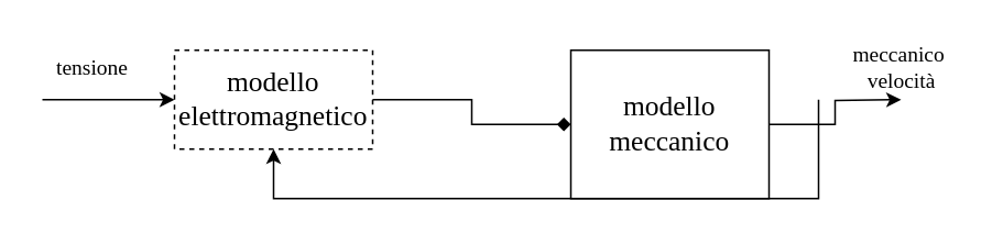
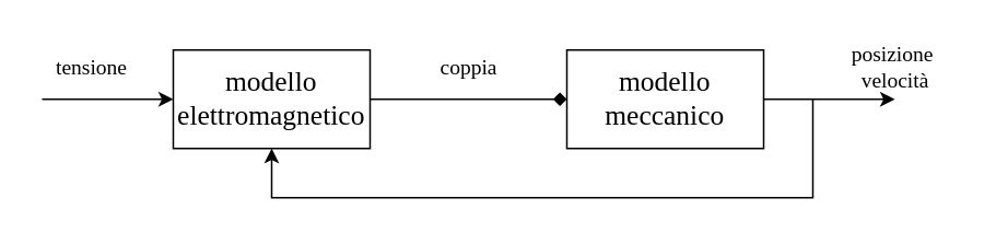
  <mxCell id="0" />
  <mxCell id="1" parent="0" />
  <mxCell id="2" style="edgeStyle=orthogonalEdgeStyle;rounded=0;orthogonalLoop=1;jettySize=auto;html=1;entryX=0;entryY=0.5;entryDx=0;entryDy=0;fontFamily=Times New Roman;fontSize=13;endArrow=diamond;" edge="1" parent="1" source="3" target="5"><mxGeometry relative="1" as="geometry" /></mxCell>
- <mxCell id="3" value="modello elettromagnetico" style="rounded=0;whiteSpace=wrap;html=1;fillColor=none;fontFamily=Times New Roman;fontSize=17;dashed=1;" vertex="1" parent="1"><mxGeometry x="105" y="30" width="120" height="60" as="geometry" /></mxCell>
+ <mxCell id="3" value="modello elettromagnetico" style="rounded=0;whiteSpace=wrap;html=1;fillColor=none;fontFamily=Times New Roman;fontSize=17;" vertex="1" parent="1"><mxGeometry x="105" y="30" width="120" height="60" as="geometry" /></mxCell>
  <mxCell id="4" style="edgeStyle=orthogonalEdgeStyle;rounded=0;orthogonalLoop=1;jettySize=auto;html=1;fontFamily=Times New Roman;fontSize=13;" edge="1" parent="1" source="5"><mxGeometry relative="1" as="geometry"><mxPoint x="545" y="60" as="targetPoint" /></mxGeometry></mxCell>
- <mxCell id="5" value="modello meccanico" style="rounded=0;whiteSpace=wrap;html=1;fillColor=none;fontFamily=Times New Roman;fontSize=17;" vertex="1" parent="1"><mxGeometry x="345" y="30" width="120" height="90" as="geometry" /></mxCell>
- <mxCell id="6" value="meccanico&amp;nbsp;&lt;div style=&quot;font-size: 13px;&quot;&gt;velocità&lt;/div&gt;" style="text;html=1;align=center;verticalAlign=middle;resizable=0;points=[];autosize=1;strokeColor=none;fillColor=none;fontFamily=Times New Roman;fontSize=13;" vertex="1" parent="1"><mxGeometry x="505" y="20" width="80" height="40" as="geometry" /></mxCell>
+ <mxCell id="5" value="modello meccanico" style="rounded=0;whiteSpace=wrap;html=1;fillColor=none;fontFamily=Times New Roman;fontSize=17;" vertex="1" parent="1"><mxGeometry x="345" y="30" width="120" height="60" as="geometry" /></mxCell>
+ <mxCell id="6" value="posizione&amp;nbsp;&lt;div style=&quot;font-size: 13px;&quot;&gt;velocità&lt;/div&gt;" style="text;html=1;align=center;verticalAlign=middle;resizable=0;points=[];autosize=1;strokeColor=none;fillColor=none;fontFamily=Times New Roman;fontSize=13;" vertex="1" parent="1"><mxGeometry x="505" y="20" width="80" height="40" as="geometry" /></mxCell>
+ <mxCell id="7" value="coppia" style="text;html=1;align=center;verticalAlign=middle;resizable=0;points=[];autosize=1;strokeColor=none;fillColor=none;fontFamily=Times New Roman;fontSize=13;" vertex="1" parent="1"><mxGeometry x="255" y="25" width="60" height="30" as="geometry" /></mxCell>
  <mxCell id="8" value="" style="endArrow=classic;html=1;rounded=0;entryX=0;entryY=0.5;entryDx=0;entryDy=0;fontFamily=Times New Roman;fontSize=13;" edge="1" parent="1" target="3"><mxGeometry width="50" height="50" relative="1" as="geometry"><mxPoint x="25" y="60" as="sourcePoint" /><mxPoint x="85" y="60" as="targetPoint" /></mxGeometry></mxCell>
  <mxCell id="9" value="tensione" style="text;html=1;align=center;verticalAlign=middle;resizable=0;points=[];autosize=1;strokeColor=none;fillColor=none;fontFamily=Times New Roman;fontSize=13;" vertex="1" parent="1"><mxGeometry x="20" y="25" width="70" height="30" as="geometry" /></mxCell>
  <mxCell id="10" value="" style="endArrow=classic;html=1;rounded=0;entryX=0.5;entryY=1;entryDx=0;entryDy=0;fontFamily=Times New Roman;fontSize=13;" edge="1" parent="1" target="3"><mxGeometry width="50" height="50" relative="1" as="geometry"><mxPoint x="495" y="60" as="sourcePoint" /><mxPoint x="465" y="220" as="targetPoint" /><Array as="points"><mxPoint x="495" y="120" /><mxPoint x="335" y="120" /><mxPoint x="165" y="120" /></Array></mxGeometry></mxCell>
